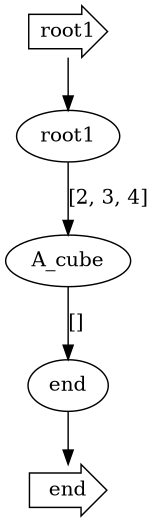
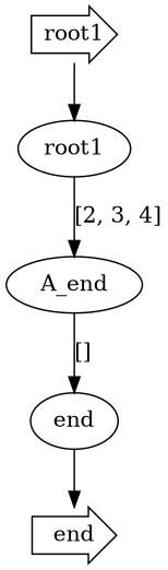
  digraph {
    rankdir=TB
    root1 [shape=rarrow]
    n2 [label=root1]
-   n3 [label=A_cube]
+   n3 [label=A_end]
    end [shape=rarrow]
    n5 [label=end]
    root1 -> n2
    n2 -> n3 [label="[2, 3, 4]"]
    n3 -> n5 [label="[]"]
    n5 -> end
  }
